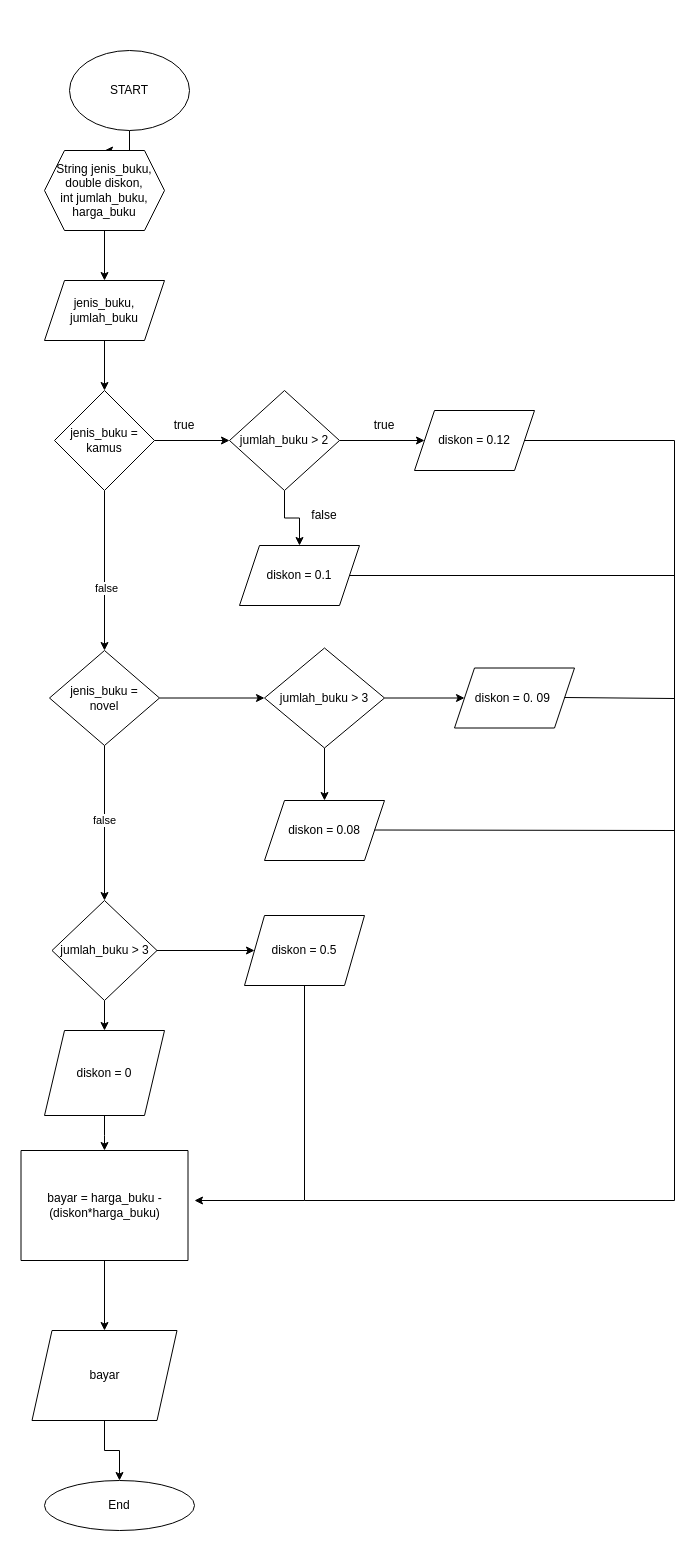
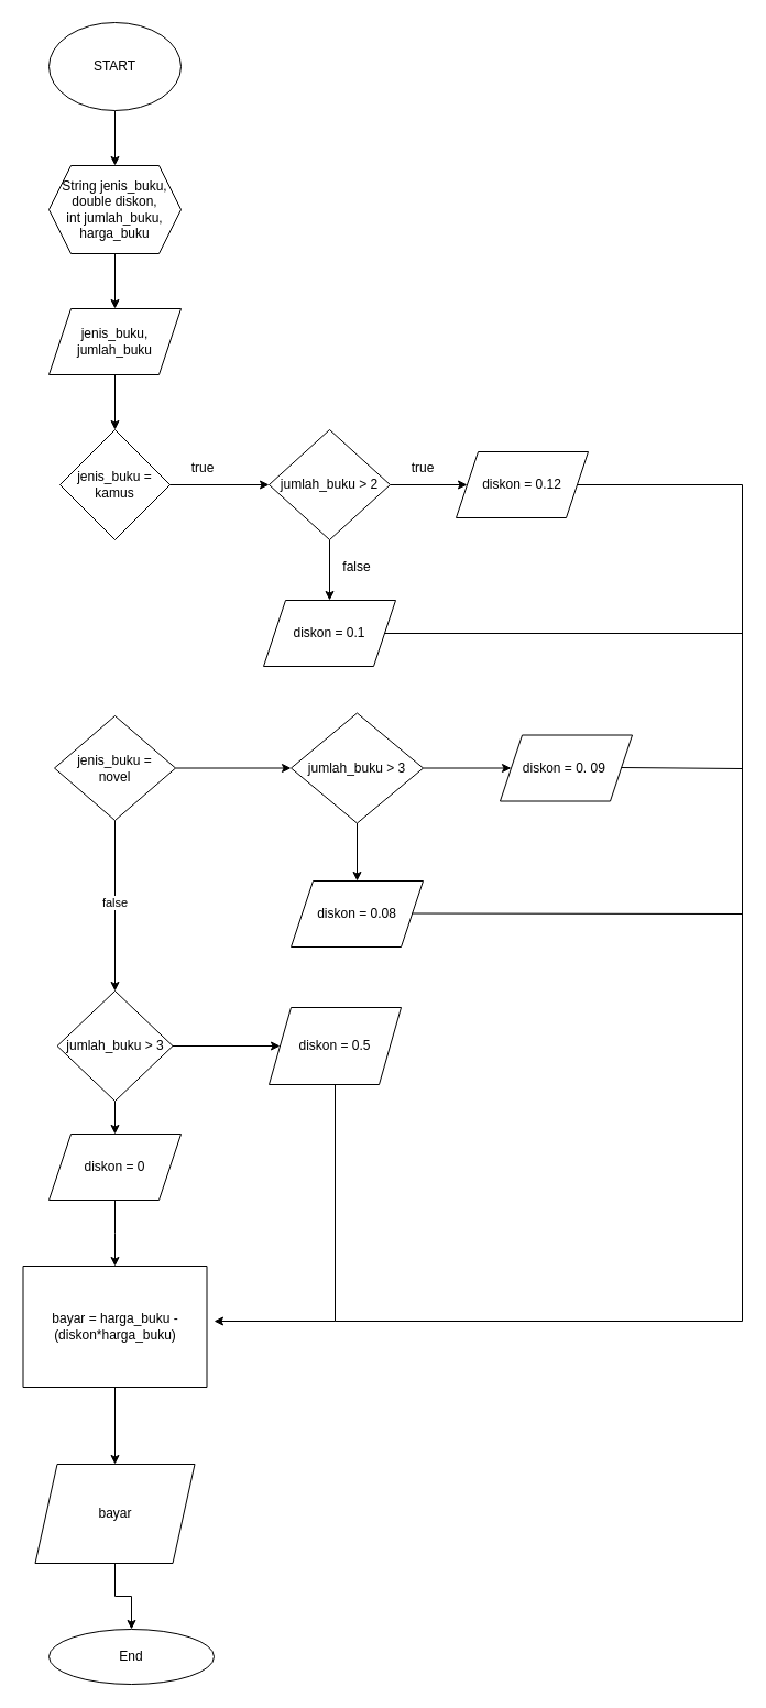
  <mxCell id="0" />
  <mxCell id="1" parent="0" />
  <mxCell id="2" value="" style="edgeStyle=orthogonalEdgeStyle;rounded=0;orthogonalLoop=1;jettySize=auto;html=1;" edge="1" parent="1" source="3" target="5"><mxGeometry relative="1" as="geometry" /></mxCell>
- <mxCell id="3" value="START" style="ellipse;whiteSpace=wrap;html=1;" vertex="1" parent="1"><mxGeometry x="69" y="50" width="120" height="80" as="geometry" /></mxCell>
+ <mxCell id="3" value="START" style="ellipse;whiteSpace=wrap;html=1;" vertex="1" parent="1"><mxGeometry x="44" y="20" width="120" height="80" as="geometry" /></mxCell>
  <mxCell id="4" value="" style="edgeStyle=orthogonalEdgeStyle;rounded=0;orthogonalLoop=1;jettySize=auto;html=1;" edge="1" parent="1" source="5" target="7"><mxGeometry relative="1" as="geometry" /></mxCell>
  <mxCell id="5" value="String jenis_buku,&lt;br&gt;double diskon,&lt;br&gt;int jumlah_buku, harga_buku" style="shape=hexagon;perimeter=hexagonPerimeter2;whiteSpace=wrap;html=1;fixedSize=1;" vertex="1" parent="1"><mxGeometry x="44" y="150" width="120" height="80" as="geometry" /></mxCell>
  <mxCell id="6" value="" style="edgeStyle=orthogonalEdgeStyle;rounded=0;orthogonalLoop=1;jettySize=auto;html=1;" edge="1" parent="1" source="7" target="11"><mxGeometry relative="1" as="geometry" /></mxCell>
  <mxCell id="7" value="jenis_buku,&lt;br&gt;jumlah_buku" style="shape=parallelogram;perimeter=parallelogramPerimeter;whiteSpace=wrap;html=1;fixedSize=1;" vertex="1" parent="1"><mxGeometry x="44" y="280" width="120" height="60" as="geometry" /></mxCell>
  <mxCell id="8" value="" style="edgeStyle=orthogonalEdgeStyle;rounded=0;orthogonalLoop=1;jettySize=auto;html=1;" edge="1" parent="1" source="11" target="14"><mxGeometry relative="1" as="geometry" /></mxCell>
- <mxCell id="9" value="" style="edgeStyle=orthogonalEdgeStyle;rounded=0;orthogonalLoop=1;jettySize=auto;html=1;" edge="1" parent="1" source="11" target="23"><mxGeometry relative="1" as="geometry" /></mxCell>
- <mxCell id="10" value="false" style="edgeLabel;html=1;align=center;verticalAlign=middle;resizable=0;points=[];" vertex="1" connectable="0" parent="9"><mxGeometry x="0.212" y="1" relative="1" as="geometry"><mxPoint as="offset" /></mxGeometry></mxCell>
  <mxCell id="11" value="jenis_buku = kamus" style="rhombus;whiteSpace=wrap;html=1;" vertex="1" parent="1"><mxGeometry x="54" y="390" width="100" height="100" as="geometry" /></mxCell>
  <mxCell id="12" value="" style="edgeStyle=orthogonalEdgeStyle;rounded=0;orthogonalLoop=1;jettySize=auto;html=1;" edge="1" parent="1" source="14" target="15"><mxGeometry relative="1" as="geometry" /></mxCell>
  <mxCell id="13" value="" style="edgeStyle=orthogonalEdgeStyle;rounded=0;orthogonalLoop=1;jettySize=auto;html=1;" edge="1" parent="1" source="14" target="16"><mxGeometry relative="1" as="geometry" /></mxCell>
- <mxCell id="14" value="jumlah_buku &amp;gt; 2" style="rhombus;whiteSpace=wrap;html=1;" vertex="1" parent="1"><mxGeometry x="229" y="390" width="110" height="100" as="geometry" /></mxCell>
+ <mxCell id="14" value="jumlah_buku &amp;gt; 2" style="rhombus;whiteSpace=wrap;html=1;" vertex="1" parent="1"><mxGeometry x="244" y="390" width="110" height="100" as="geometry" /></mxCell>
  <mxCell id="15" value="diskon = 0.12" style="shape=parallelogram;perimeter=parallelogramPerimeter;whiteSpace=wrap;html=1;fixedSize=1;" vertex="1" parent="1"><mxGeometry x="414" y="410" width="120" height="60" as="geometry" /></mxCell>
  <mxCell id="16" value="diskon = 0.1" style="shape=parallelogram;perimeter=parallelogramPerimeter;whiteSpace=wrap;html=1;fixedSize=1;" vertex="1" parent="1"><mxGeometry x="239" y="545" width="120" height="60" as="geometry" /></mxCell>
  <mxCell id="17" value="true" style="text;html=1;strokeColor=none;fillColor=none;align=center;verticalAlign=middle;whiteSpace=wrap;rounded=0;" vertex="1" parent="1"><mxGeometry x="154" y="410" width="60" height="30" as="geometry" /></mxCell>
  <mxCell id="18" value="true" style="text;html=1;strokeColor=none;fillColor=none;align=center;verticalAlign=middle;whiteSpace=wrap;rounded=0;" vertex="1" parent="1"><mxGeometry x="354" y="410" width="60" height="30" as="geometry" /></mxCell>
  <mxCell id="19" value="false" style="text;html=1;strokeColor=none;fillColor=none;align=center;verticalAlign=middle;whiteSpace=wrap;rounded=0;" vertex="1" parent="1"><mxGeometry x="294" y="500" width="60" height="30" as="geometry" /></mxCell>
  <mxCell id="20" value="" style="edgeStyle=orthogonalEdgeStyle;rounded=0;orthogonalLoop=1;jettySize=auto;html=1;" edge="1" parent="1" source="23" target="26"><mxGeometry relative="1" as="geometry" /></mxCell>
  <mxCell id="21" value="" style="edgeStyle=orthogonalEdgeStyle;rounded=0;orthogonalLoop=1;jettySize=auto;html=1;" edge="1" parent="1" source="23" target="31"><mxGeometry relative="1" as="geometry" /></mxCell>
  <mxCell id="22" value="false" style="edgeLabel;html=1;align=center;verticalAlign=middle;resizable=0;points=[];" vertex="1" connectable="0" parent="21"><mxGeometry x="-0.045" y="-1" relative="1" as="geometry"><mxPoint as="offset" /></mxGeometry></mxCell>
  <mxCell id="23" value="jenis_buku = &lt;br&gt;novel" style="rhombus;whiteSpace=wrap;html=1;" vertex="1" parent="1"><mxGeometry x="49" y="650" width="110" height="95" as="geometry" /></mxCell>
  <mxCell id="24" value="" style="edgeStyle=orthogonalEdgeStyle;rounded=0;orthogonalLoop=1;jettySize=auto;html=1;" edge="1" parent="1" source="26" target="27"><mxGeometry relative="1" as="geometry" /></mxCell>
  <mxCell id="25" value="" style="edgeStyle=orthogonalEdgeStyle;rounded=0;orthogonalLoop=1;jettySize=auto;html=1;" edge="1" parent="1" source="26" target="28"><mxGeometry relative="1" as="geometry" /></mxCell>
  <mxCell id="26" value="jumlah_buku &amp;gt; 3" style="rhombus;whiteSpace=wrap;html=1;" vertex="1" parent="1"><mxGeometry x="264" y="647.5" width="120" height="100" as="geometry" /></mxCell>
  <mxCell id="27" value="diskon = 0. 09&amp;nbsp;" style="shape=parallelogram;perimeter=parallelogramPerimeter;whiteSpace=wrap;html=1;fixedSize=1;" vertex="1" parent="1"><mxGeometry x="454" y="667.5" width="120" height="60" as="geometry" /></mxCell>
  <mxCell id="28" value="diskon = 0.08" style="shape=parallelogram;perimeter=parallelogramPerimeter;whiteSpace=wrap;html=1;fixedSize=1;" vertex="1" parent="1"><mxGeometry x="264" y="800" width="120" height="60" as="geometry" /></mxCell>
  <mxCell id="29" value="" style="edgeStyle=orthogonalEdgeStyle;rounded=0;orthogonalLoop=1;jettySize=auto;html=1;" edge="1" parent="1" source="31" target="32"><mxGeometry relative="1" as="geometry" /></mxCell>
  <mxCell id="30" value="" style="edgeStyle=orthogonalEdgeStyle;rounded=0;orthogonalLoop=1;jettySize=auto;html=1;" edge="1" parent="1" source="31" target="34"><mxGeometry relative="1" as="geometry" /></mxCell>
  <mxCell id="31" value="jumlah_buku &amp;gt; 3" style="rhombus;whiteSpace=wrap;html=1;" vertex="1" parent="1"><mxGeometry x="51.5" y="900" width="105" height="100" as="geometry" /></mxCell>
  <mxCell id="32" value="diskon = 0.5" style="shape=parallelogram;perimeter=parallelogramPerimeter;whiteSpace=wrap;html=1;fixedSize=1;" vertex="1" parent="1"><mxGeometry x="244" y="915" width="120" height="70" as="geometry" /></mxCell>
  <mxCell id="33" value="" style="edgeStyle=orthogonalEdgeStyle;rounded=0;orthogonalLoop=1;jettySize=auto;html=1;" edge="1" parent="1" source="34"><mxGeometry relative="1" as="geometry"><mxPoint x="104" y="1150" as="targetPoint" /></mxGeometry></mxCell>
- <mxCell id="34" value="diskon = 0" style="shape=parallelogram;perimeter=parallelogramPerimeter;whiteSpace=wrap;html=1;fixedSize=1;" vertex="1" parent="1"><mxGeometry x="44" y="1030" width="120" height="85" as="geometry" /></mxCell>
+ <mxCell id="34" value="diskon = 0" style="shape=parallelogram;perimeter=parallelogramPerimeter;whiteSpace=wrap;html=1;fixedSize=1;" vertex="1" parent="1"><mxGeometry x="44" y="1030" width="120" height="60" as="geometry" /></mxCell>
  <mxCell id="35" value="" style="edgeStyle=orthogonalEdgeStyle;rounded=0;orthogonalLoop=1;jettySize=auto;html=1;" edge="1" parent="1" source="36" target="38"><mxGeometry relative="1" as="geometry" /></mxCell>
  <mxCell id="36" value="bayar = harga_buku - (diskon*harga_buku)" style="shape=parallelogram;perimeter=parallelogramPerimeter;whiteSpace=wrap;html=1;fixedSize=1;size=-46.5;" vertex="1" parent="1"><mxGeometry x="20.5" y="1150" width="167" height="110" as="geometry" /></mxCell>
  <mxCell id="37" value="" style="edgeStyle=orthogonalEdgeStyle;rounded=0;orthogonalLoop=1;jettySize=auto;html=1;" edge="1" parent="1" source="38" target="39"><mxGeometry relative="1" as="geometry" /></mxCell>
  <mxCell id="38" value="bayar" style="shape=parallelogram;perimeter=parallelogramPerimeter;whiteSpace=wrap;html=1;fixedSize=1;" vertex="1" parent="1"><mxGeometry x="31.5" y="1330" width="145" height="90" as="geometry" /></mxCell>
  <mxCell id="39" value="End" style="ellipse;whiteSpace=wrap;html=1;" vertex="1" parent="1"><mxGeometry x="44" y="1480" width="150" height="50" as="geometry" /></mxCell>
  <mxCell id="40" value="" style="endArrow=classic;html=1;rounded=0;exitX=0.5;exitY=1;exitDx=0;exitDy=0;" edge="1" parent="1" source="32"><mxGeometry width="50" height="50" relative="1" as="geometry"><mxPoint x="304" y="990" as="sourcePoint" /><mxPoint x="194" y="1200" as="targetPoint" /><Array as="points"><mxPoint x="304" y="1200" /></Array></mxGeometry></mxCell>
  <mxCell id="41" value="" style="endArrow=none;html=1;rounded=0;exitX=1;exitY=0.5;exitDx=0;exitDy=0;" edge="1" parent="1" source="16"><mxGeometry width="50" height="50" relative="1" as="geometry"><mxPoint x="354" y="580" as="sourcePoint" /><mxPoint x="674" y="575" as="targetPoint" /></mxGeometry></mxCell>
  <mxCell id="42" value="" style="endArrow=none;html=1;rounded=0;exitX=1;exitY=0.5;exitDx=0;exitDy=0;" edge="1" parent="1"><mxGeometry width="50" height="50" relative="1" as="geometry"><mxPoint x="524" y="440" as="sourcePoint" /><mxPoint x="674" y="440" as="targetPoint" /></mxGeometry></mxCell>
  <mxCell id="43" value="" style="endArrow=none;html=1;rounded=0;exitX=1;exitY=0.5;exitDx=0;exitDy=0;" edge="1" parent="1"><mxGeometry width="50" height="50" relative="1" as="geometry"><mxPoint x="374" y="829.5" as="sourcePoint" /><mxPoint x="674" y="830" as="targetPoint" /></mxGeometry></mxCell>
  <mxCell id="44" value="" style="endArrow=none;html=1;rounded=0;exitX=1;exitY=0.5;exitDx=0;exitDy=0;" edge="1" parent="1"><mxGeometry width="50" height="50" relative="1" as="geometry"><mxPoint x="564" y="697" as="sourcePoint" /><mxPoint x="674" y="698" as="targetPoint" /></mxGeometry></mxCell>
  <mxCell id="45" value="" style="endArrow=none;html=1;rounded=0;" edge="1" parent="1"><mxGeometry width="50" height="50" relative="1" as="geometry"><mxPoint x="304" y="1200" as="sourcePoint" /><mxPoint x="674" y="440" as="targetPoint" /><Array as="points"><mxPoint x="674" y="1200" /></Array></mxGeometry></mxCell>
